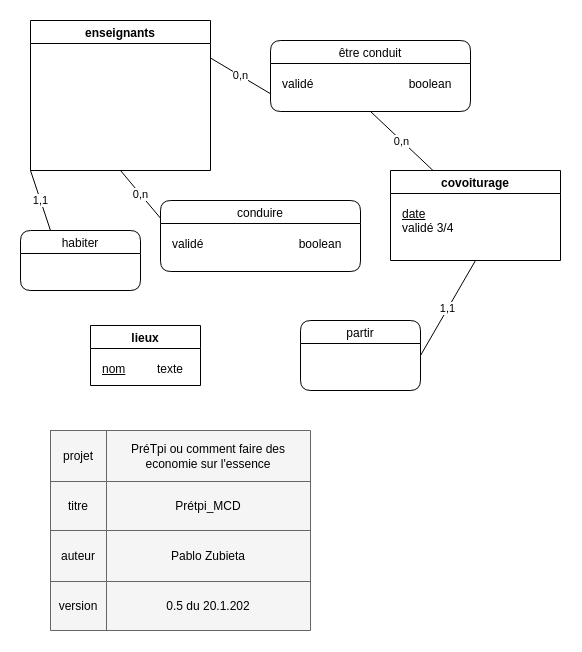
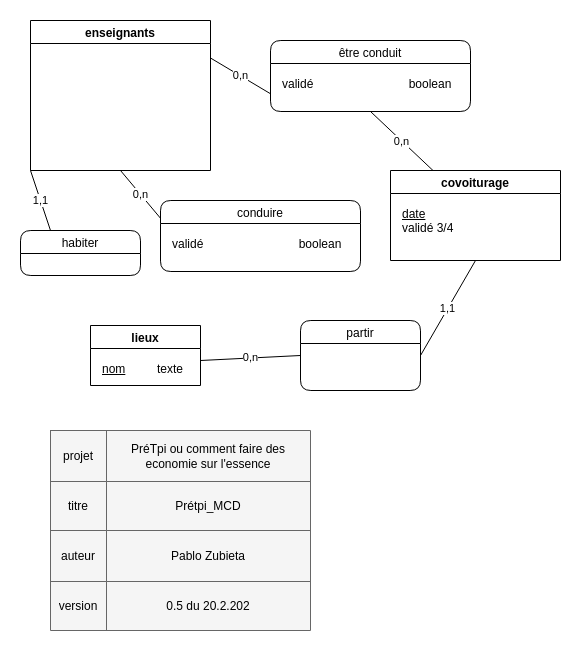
  <mxCell id="0" />
  <mxCell id="1" parent="0" />
  <mxCell id="2" value="0,n" style="endArrow=none;html=1;rounded=0;fontColor=none;exitX=0.5;exitY=1;exitDx=0;exitDy=0;entryX=0;entryY=0.25;entryDx=0;entryDy=0;" parent="1" source="18" target="19" edge="1"><mxGeometry width="50" height="50" relative="1" as="geometry"><mxPoint x="346.05" y="252.05" as="sourcePoint" /><mxPoint x="448.08" y="251.96" as="targetPoint" /><Array as="points" /></mxGeometry></mxCell>
  <mxCell id="3" value="0,n" style="endArrow=none;html=1;entryX=0;entryY=0.75;entryDx=0;entryDy=0;exitX=1;exitY=0.25;exitDx=0;exitDy=0;" parent="1" source="18" target="32" edge="1"><mxGeometry width="50" height="50" relative="1" as="geometry"><mxPoint x="320" y="400" as="sourcePoint" /><mxPoint x="310" y="127.5" as="targetPoint" /></mxGeometry></mxCell>
  <mxCell id="4" value="0,n" style="endArrow=none;html=1;exitX=0.5;exitY=1;exitDx=0;exitDy=0;entryX=0.25;entryY=0;entryDx=0;entryDy=0;" parent="1" source="32" target="22" edge="1"><mxGeometry width="50" height="50" relative="1" as="geometry"><mxPoint x="510" y="127.5" as="sourcePoint" /><mxPoint x="490" y="200" as="targetPoint" /></mxGeometry></mxCell>
  <mxCell id="5" value="" style="shape=table;html=1;whiteSpace=wrap;startSize=0;container=1;collapsible=0;childLayout=tableLayout;fillColor=#f5f5f5;strokeColor=#666666;fontColor=#333333;" parent="1" vertex="1"><mxGeometry x="50" y="430" width="260" height="200" as="geometry" /></mxCell>
  <mxCell id="6" value="" style="shape=tableRow;horizontal=0;startSize=0;swimlaneHead=0;swimlaneBody=0;top=0;left=0;bottom=0;right=0;collapsible=0;dropTarget=0;fillColor=none;points=[[0,0.5],[1,0.5]];portConstraint=eastwest;" parent="5" vertex="1"><mxGeometry width="260" height="51" as="geometry" /></mxCell>
  <mxCell id="7" value="projet" style="shape=partialRectangle;html=1;whiteSpace=wrap;connectable=0;fillColor=none;top=0;left=0;bottom=0;right=0;overflow=hidden;" parent="6" vertex="1"><mxGeometry width="56" height="51" as="geometry"><mxRectangle width="56" height="51" as="alternateBounds" /></mxGeometry></mxCell>
  <mxCell id="8" value="PréTpi ou comment faire des economie sur l'essence" style="shape=partialRectangle;html=1;whiteSpace=wrap;connectable=0;fillColor=none;top=0;left=0;bottom=0;right=0;overflow=hidden;" parent="6" vertex="1"><mxGeometry x="56" width="204" height="51" as="geometry"><mxRectangle width="204" height="51" as="alternateBounds" /></mxGeometry></mxCell>
  <mxCell id="9" value="" style="shape=tableRow;horizontal=0;startSize=0;swimlaneHead=0;swimlaneBody=0;top=0;left=0;bottom=0;right=0;collapsible=0;dropTarget=0;fillColor=none;points=[[0,0.5],[1,0.5]];portConstraint=eastwest;" parent="5" vertex="1"><mxGeometry y="51" width="260" height="49" as="geometry" /></mxCell>
  <mxCell id="10" value="titre" style="shape=partialRectangle;html=1;whiteSpace=wrap;connectable=0;fillColor=none;top=0;left=0;bottom=0;right=0;overflow=hidden;" parent="9" vertex="1"><mxGeometry width="56" height="49" as="geometry"><mxRectangle width="56" height="49" as="alternateBounds" /></mxGeometry></mxCell>
  <mxCell id="11" value="Prétpi_MCD" style="shape=partialRectangle;html=1;whiteSpace=wrap;connectable=0;fillColor=none;top=0;left=0;bottom=0;right=0;overflow=hidden;" parent="9" vertex="1"><mxGeometry x="56" width="204" height="49" as="geometry"><mxRectangle width="204" height="49" as="alternateBounds" /></mxGeometry></mxCell>
  <mxCell id="12" value="" style="shape=tableRow;horizontal=0;startSize=0;swimlaneHead=0;swimlaneBody=0;top=0;left=0;bottom=0;right=0;collapsible=0;dropTarget=0;fillColor=none;points=[[0,0.5],[1,0.5]];portConstraint=eastwest;" parent="5" vertex="1"><mxGeometry y="100" width="260" height="51" as="geometry" /></mxCell>
  <mxCell id="13" value="auteur" style="shape=partialRectangle;html=1;whiteSpace=wrap;connectable=0;fillColor=none;top=0;left=0;bottom=0;right=0;overflow=hidden;" parent="12" vertex="1"><mxGeometry width="56" height="51" as="geometry"><mxRectangle width="56" height="51" as="alternateBounds" /></mxGeometry></mxCell>
  <mxCell id="14" value="Pablo Zubieta" style="shape=partialRectangle;html=1;whiteSpace=wrap;connectable=0;fillColor=none;top=0;left=0;bottom=0;right=0;overflow=hidden;" parent="12" vertex="1"><mxGeometry x="56" width="204" height="51" as="geometry"><mxRectangle width="204" height="51" as="alternateBounds" /></mxGeometry></mxCell>
  <mxCell id="15" style="shape=tableRow;horizontal=0;startSize=0;swimlaneHead=0;swimlaneBody=0;top=0;left=0;bottom=0;right=0;collapsible=0;dropTarget=0;fillColor=none;points=[[0,0.5],[1,0.5]];portConstraint=eastwest;" parent="5" vertex="1"><mxGeometry y="151" width="260" height="49" as="geometry" /></mxCell>
  <mxCell id="16" value="version" style="shape=partialRectangle;html=1;whiteSpace=wrap;connectable=0;fillColor=none;top=0;left=0;bottom=0;right=0;overflow=hidden;" parent="15" vertex="1"><mxGeometry width="56" height="49" as="geometry"><mxRectangle width="56" height="49" as="alternateBounds" /></mxGeometry></mxCell>
- <mxCell id="17" value="0.5 du 20.1.202" style="shape=partialRectangle;html=1;whiteSpace=wrap;connectable=0;fillColor=none;top=0;left=0;bottom=0;right=0;overflow=hidden;" parent="15" vertex="1"><mxGeometry x="56" width="204" height="49" as="geometry"><mxRectangle width="204" height="49" as="alternateBounds" /></mxGeometry></mxCell>
+ <mxCell id="17" value="0.5 du 20.2.202" style="shape=partialRectangle;html=1;whiteSpace=wrap;connectable=0;fillColor=none;top=0;left=0;bottom=0;right=0;overflow=hidden;" parent="15" vertex="1"><mxGeometry x="56" width="204" height="49" as="geometry"><mxRectangle width="204" height="49" as="alternateBounds" /></mxGeometry></mxCell>
  <mxCell id="18" value="enseignants" style="swimlane;startSize=23;" parent="1" vertex="1"><mxGeometry x="30" y="20" width="180" height="150" as="geometry" /></mxCell>
  <mxCell id="19" value="conduire" style="swimlane;rounded=1;fontStyle=0" parent="1" vertex="1"><mxGeometry x="160" y="200" width="200" height="71" as="geometry" /></mxCell>
  <mxCell id="20" value="validé&lt;br&gt;" style="text;html=1;strokeColor=none;fillColor=none;align=left;verticalAlign=top;whiteSpace=wrap;rounded=0;labelPosition=center;verticalLabelPosition=middle;" parent="19" vertex="1"><mxGeometry x="10" y="30" width="90" height="60" as="geometry" /></mxCell>
  <mxCell id="21" value="boolean&lt;br&gt;&lt;br&gt;&lt;br&gt;" style="text;html=1;strokeColor=none;fillColor=none;align=center;verticalAlign=top;whiteSpace=wrap;rounded=0;" parent="19" vertex="1"><mxGeometry x="130" y="30" width="60" height="60" as="geometry" /></mxCell>
  <mxCell id="22" value="covoiturage" style="swimlane;startSize=23;" parent="1" vertex="1"><mxGeometry x="390" y="170" width="170" height="90" as="geometry" /></mxCell>
  <mxCell id="23" value="&lt;u&gt;date&lt;/u&gt;&lt;br&gt;validé 3/4" style="text;html=1;strokeColor=none;fillColor=none;align=left;verticalAlign=top;whiteSpace=wrap;rounded=0;labelPosition=center;verticalLabelPosition=middle;" parent="22" vertex="1"><mxGeometry x="10" y="30" width="80" height="50" as="geometry" /></mxCell>
  <mxCell id="24" value="lieux" style="swimlane;startSize=23;" parent="1" vertex="1"><mxGeometry x="90" y="325" width="110" height="60" as="geometry" /></mxCell>
  <mxCell id="25" value="&lt;u&gt;nom&lt;br&gt;&lt;/u&gt;" style="text;html=1;strokeColor=none;fillColor=none;align=left;verticalAlign=top;whiteSpace=wrap;rounded=0;labelPosition=center;verticalLabelPosition=middle;" parent="24" vertex="1"><mxGeometry x="10" y="30" width="100" height="20" as="geometry" /></mxCell>
  <mxCell id="26" value="texte" style="text;html=1;strokeColor=none;fillColor=none;align=center;verticalAlign=top;whiteSpace=wrap;rounded=0;" parent="24" vertex="1"><mxGeometry x="50" y="30" width="60" height="30" as="geometry" /></mxCell>
- <mxCell id="27" value="habiter" style="swimlane;rounded=1;fontStyle=0;startSize=23;" parent="1" vertex="1"><mxGeometry x="20" y="230" width="120" height="60" as="geometry" /></mxCell>
+ <mxCell id="27" value="habiter" style="swimlane;rounded=1;fontStyle=0;startSize=23;" parent="1" vertex="1"><mxGeometry x="20" y="230" width="120" height="45" as="geometry" /></mxCell>
  <mxCell id="28" value="1,1" style="endArrow=none;html=1;entryX=0.25;entryY=0;entryDx=0;entryDy=0;exitX=0;exitY=1;exitDx=0;exitDy=0;" parent="1" source="18" target="27" edge="1"><mxGeometry width="50" height="50" relative="1" as="geometry"><mxPoint x="50" y="170" as="sourcePoint" /><mxPoint x="120" y="290" as="targetPoint" /></mxGeometry></mxCell>
  <mxCell id="29" value="1,1" style="endArrow=none;html=1;rounded=0;entryX=1;entryY=0.5;entryDx=0;entryDy=0;exitX=0.5;exitY=1;exitDx=0;exitDy=0;" parent="1" source="22" target="30" edge="1"><mxGeometry width="50" height="50" relative="1" as="geometry"><mxPoint x="770" y="390" as="sourcePoint" /><mxPoint x="960" y="-220" as="targetPoint" /></mxGeometry></mxCell>
  <mxCell id="30" value="partir" style="swimlane;rounded=1;fontStyle=0;startSize=23;" parent="1" vertex="1"><mxGeometry x="300" y="320" width="120" height="70" as="geometry" /></mxCell>
+ <mxCell id="31" value="0,n" style="endArrow=none;html=1;entryX=1;entryY=0.25;entryDx=0;entryDy=0;exitX=0;exitY=0.5;exitDx=0;exitDy=0;" parent="1" source="30" target="25" edge="1"><mxGeometry width="50" height="50" relative="1" as="geometry"><mxPoint x="680" y="480" as="sourcePoint" /><mxPoint x="440" y="540" as="targetPoint" /></mxGeometry></mxCell>
  <mxCell id="32" value="être conduit" style="swimlane;rounded=1;fontStyle=0" parent="1" vertex="1"><mxGeometry x="270" y="40" width="200" height="71" as="geometry" /></mxCell>
  <mxCell id="33" value="validé&lt;br&gt;" style="text;html=1;strokeColor=none;fillColor=none;align=left;verticalAlign=top;whiteSpace=wrap;rounded=0;labelPosition=center;verticalLabelPosition=middle;" parent="32" vertex="1"><mxGeometry x="10" y="30" width="90" height="60" as="geometry" /></mxCell>
  <mxCell id="34" value="boolean&lt;br&gt;&lt;br&gt;&lt;br&gt;" style="text;html=1;strokeColor=none;fillColor=none;align=center;verticalAlign=top;whiteSpace=wrap;rounded=0;" parent="32" vertex="1"><mxGeometry x="130" y="30" width="60" height="60" as="geometry" /></mxCell>
